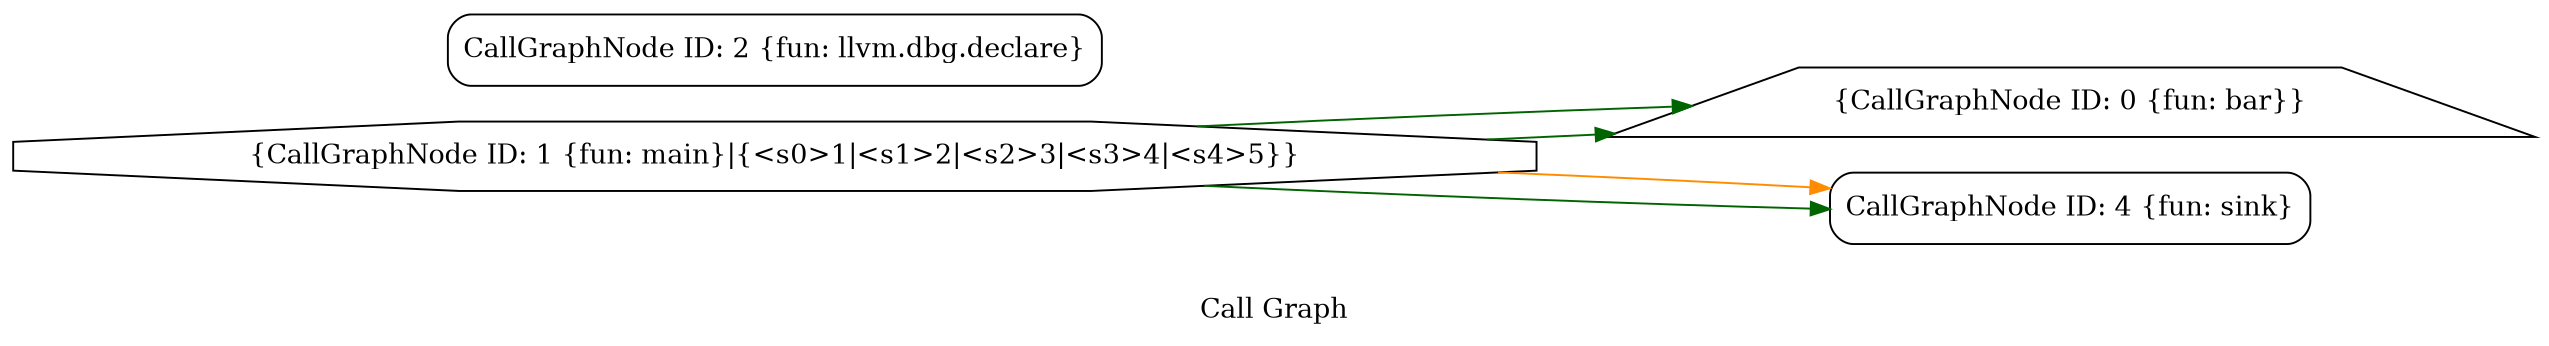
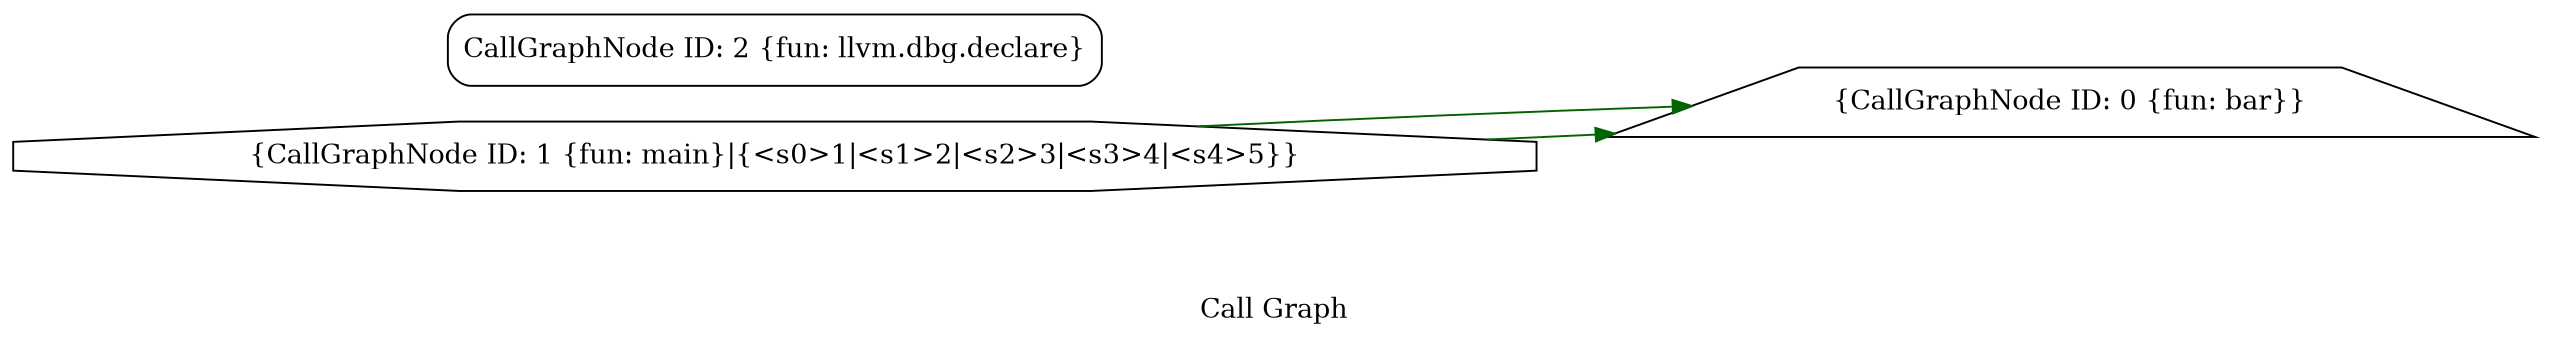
  digraph {
    label="Call Graph"
    rankdir=LR
    node [shape=Mrecord]
    edge [color=darkgreen]
    n1 [label="{CallGraphNode ID: 0 \{fun: bar\}}" shape=trapezium]
    n2 [label="{CallGraphNode ID: 1 \{fun: main\}|{<s0>1|<s1>2|<s2>3|<s3>4|<s4>5}}" shape=octagon]
-   n3 [label="{CallGraphNode ID: 4 \{fun: sink\}}"]
    n4 [label="{CallGraphNode ID: 2 \{fun: llvm.dbg.declare\}}"]
    n2 -> n1 [tailport=s1]
    n2 -> n1 [tailport=s3]
-   n2 -> n3 [tailport=s2]
-   n2 -> n3 [color=darkorange tailport=s4]
  }
